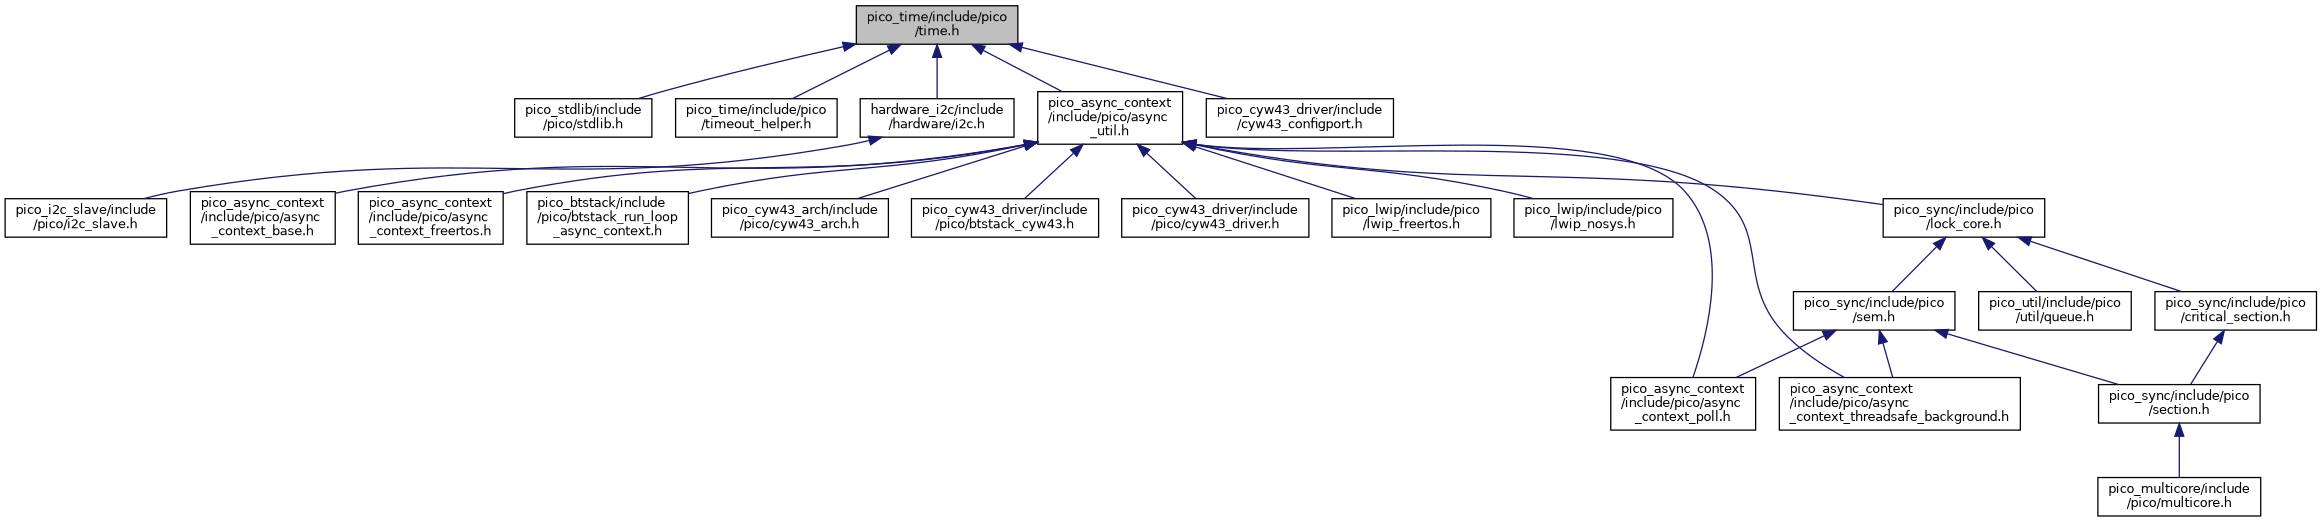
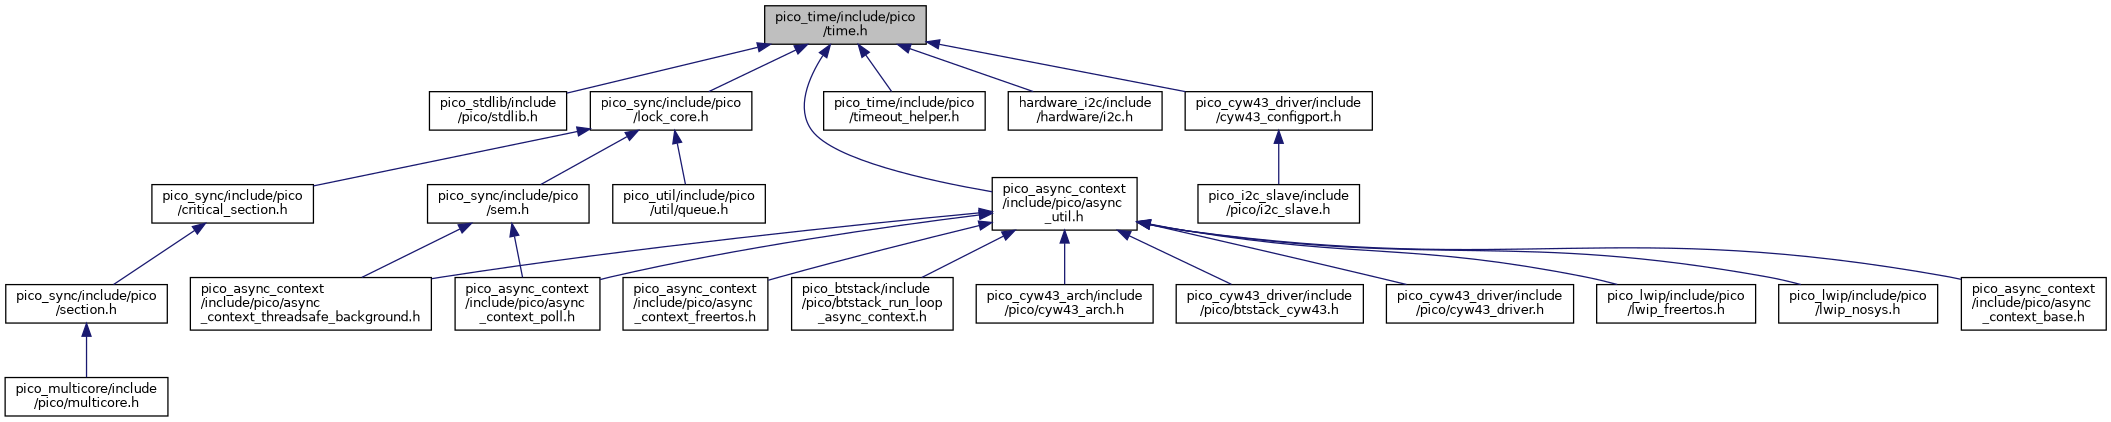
  digraph {
    fontname="DejaVu Sans"
    node [color=black fillcolor=white fontname="DejaVu Sans" fontsize=10 shape=record style=filled]
    edge [color=midnightblue dir=back fontname="DejaVu Sans" fontsize=10 labelfontname=Helvetica labelfontsize=10 style=solid]
    n1 [fillcolor=grey75 fontcolor=black height=0.2 label="pico_time/include/pico\l/time.h" width=0.4]
    n2 [height=0.2 label="pico_stdlib/include\l/pico/stdlib.h" width=0.4]
    n3 [height=0.2 label="pico_sync/include/pico\l/lock_core.h" width=0.4]
    n4 [height=0.2 label="pico_time/include/pico\l/timeout_helper.h" width=0.4]
    n5 [height=0.2 label="hardware_i2c/include\l/hardware/i2c.h" width=0.4]
    n6 [height=0.2 label="pico_async_context\l/include/pico/async\l_util.h" width=0.4]
    n7 [height=0.2 label="pico_cyw43_driver/include\l/cyw43_configport.h" width=0.4]
    n8 [height=0.2 label="pico_sync/include/pico\l/critical_section.h" width=0.4]
    n9 [height=0.2 label="pico_sync/include/pico\l/sem.h" width=0.4]
    n10 [height=0.2 label="pico_util/include/pico\l/util/queue.h" width=0.4]
    n11 [height=0.2 label="pico_i2c_slave/include\l/pico/i2c_slave.h" width=0.4]
    n12 [height=0.2 label="pico_async_context\l/include/pico/async\l_context_threadsafe_background.h" width=0.4]
    n13 [height=0.2 label="pico_async_context\l/include/pico/async\l_context_poll.h" width=0.4]
    n14 [height=0.2 label="pico_async_context\l/include/pico/async\l_context_base.h" width=0.4]
    n15 [height=0.2 label="pico_async_context\l/include/pico/async\l_context_freertos.h" width=0.4]
    n16 [height=0.2 label="pico_btstack/include\l/pico/btstack_run_loop\l_async_context.h" width=0.4]
    n17 [height=0.2 label="pico_cyw43_arch/include\l/pico/cyw43_arch.h" width=0.4]
    n18 [height=0.2 label="pico_cyw43_driver/include\l/pico/btstack_cyw43.h" width=0.4]
    n19 [height=0.2 label="pico_cyw43_driver/include\l/pico/cyw43_driver.h" width=0.4]
    n20 [height=0.2 label="pico_lwip/include/pico\l/lwip_freertos.h" width=0.4]
    n21 [height=0.2 label="pico_lwip/include/pico\l/lwip_nosys.h" width=0.4]
    n22 [height=0.2 label="pico_sync/include/pico\l/section.h" width=0.4]
    n23 [height=0.2 label="pico_multicore/include\l/pico/multicore.h" width=0.4]
    n1 -> n2
-   n6 -> n3
+   n1 -> n3
    n1 -> n4
    n1 -> n5
    n1 -> n6
    n1 -> n7
    n3 -> n8
    n3 -> n9
    n3 -> n10
-   n5 -> n11
+   n7 -> n11
    n6 -> n12
    n6 -> n13
    n6 -> n14
    n6 -> n15
    n6 -> n16
    n6 -> n17
    n6 -> n18
    n6 -> n19
    n6 -> n20
    n6 -> n21
    n8 -> n22
    n9 -> n12
    n9 -> n13
-   n9 -> n22
    n22 -> n23
  }
